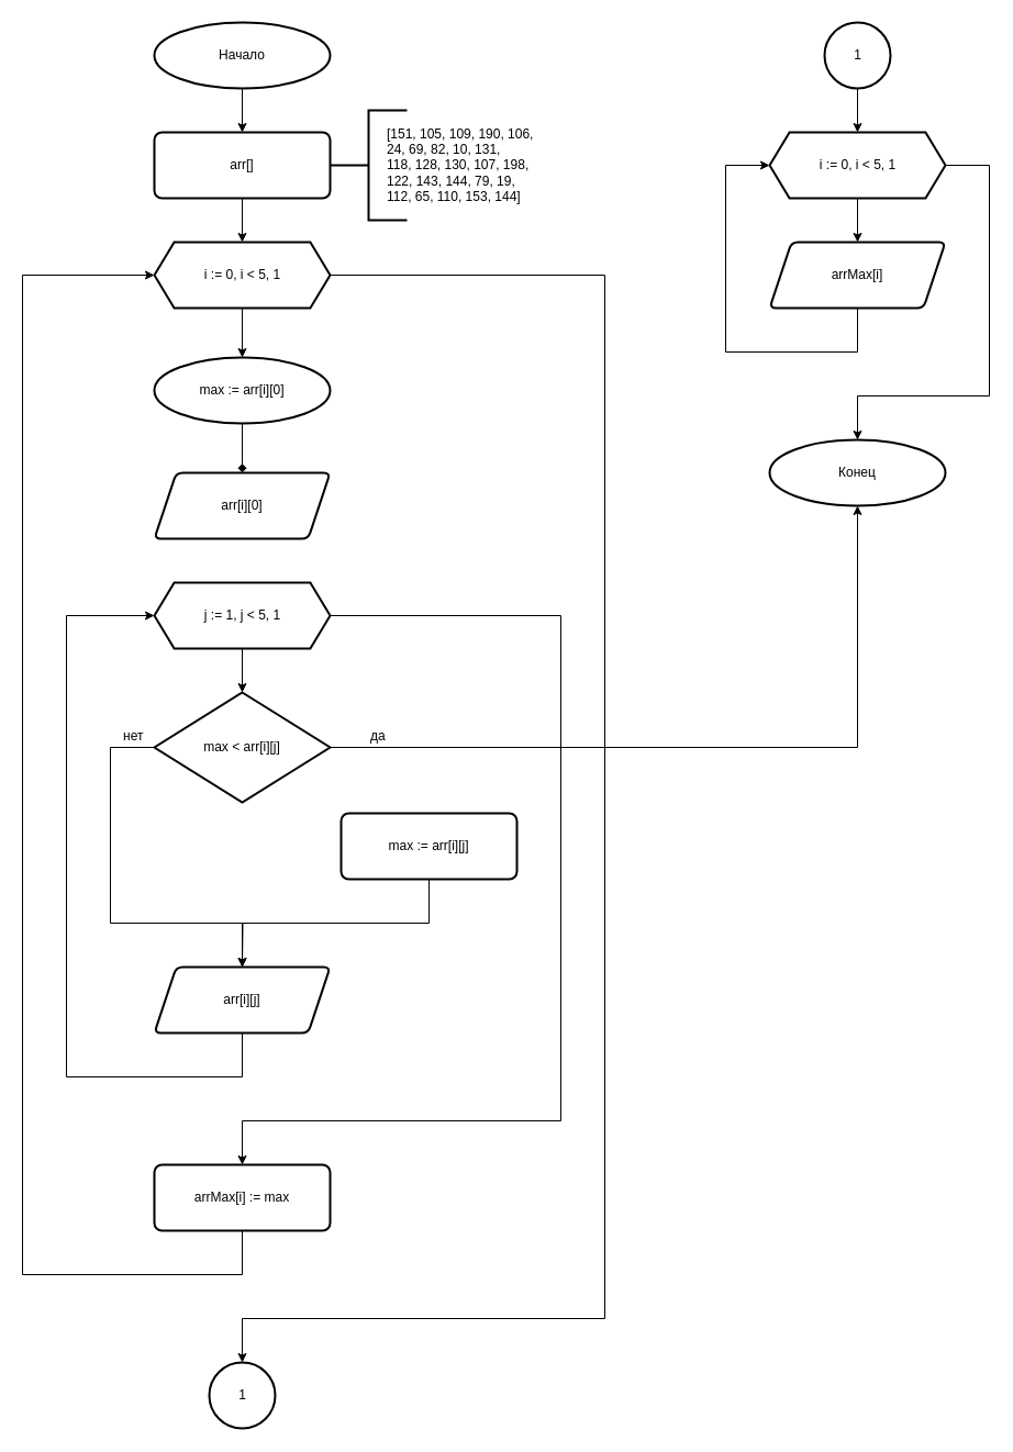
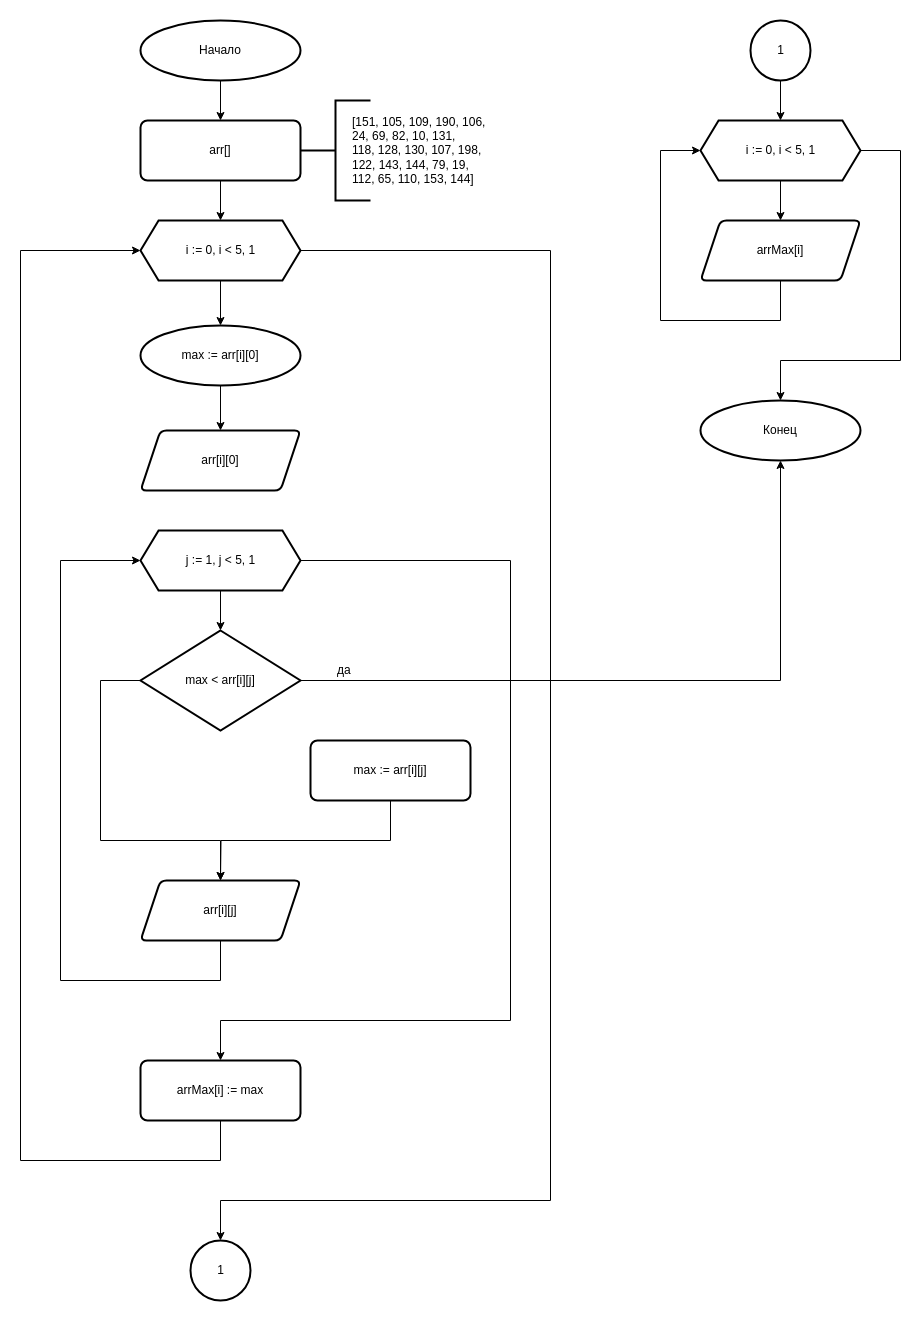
  <mxCell id="0" />
  <mxCell id="1" parent="0" />
  <mxCell id="2" value="Начало" style="strokeWidth=2;html=1;shape=mxgraph.flowchart.start_1;whiteSpace=wrap;" parent="1" vertex="1"><mxGeometry x="140" y="20" width="160" height="60" as="geometry" /></mxCell>
  <mxCell id="3" value="arr[]" style="rounded=1;whiteSpace=wrap;html=1;absoluteArcSize=1;arcSize=14;strokeWidth=2;" parent="1" vertex="1"><mxGeometry x="140" y="120" width="160" height="60" as="geometry" /></mxCell>
  <mxCell id="4" value="" style="strokeWidth=2;html=1;shape=mxgraph.flowchart.annotation_2;align=left;labelPosition=right;pointerEvents=1;connectable=0;" parent="1" vertex="1"><mxGeometry x="300" y="100" width="70" height="100" as="geometry" /></mxCell>
  <mxCell id="5" value="[151, 105, 109, 190, 106,&amp;nbsp;&lt;br&gt;24, 69, 82, 10, 131,&amp;nbsp;&lt;br&gt;118, 128, 130, 107, 198,&lt;br&gt;122, 143, 144, 79, 19,&lt;br&gt;112, 65, 110, 153, 144]" style="text;html=1;strokeColor=none;fillColor=none;align=left;verticalAlign=middle;whiteSpace=wrap;rounded=0;" parent="1" vertex="1"><mxGeometry x="350" y="110" width="140" height="80" as="geometry" /></mxCell>
  <mxCell id="6" value="" style="endArrow=classic;html=1;exitX=0.5;exitY=1;exitDx=0;exitDy=0;exitPerimeter=0;entryX=0.5;entryY=0;entryDx=0;entryDy=0;" parent="1" source="2" target="3" edge="1"><mxGeometry width="50" height="50" relative="1" as="geometry"><mxPoint x="60" y="150" as="sourcePoint" /><mxPoint x="110" y="100" as="targetPoint" /></mxGeometry></mxCell>
  <mxCell id="7" value="" style="endArrow=classic;html=1;exitX=0.5;exitY=1;exitDx=0;exitDy=0;entryX=0.5;entryY=0;entryDx=0;entryDy=0;" parent="1" source="3" target="10" edge="1"><mxGeometry width="50" height="50" relative="1" as="geometry"><mxPoint x="0" y="290" as="sourcePoint" /><mxPoint x="220" y="220" as="targetPoint" /></mxGeometry></mxCell>
  <mxCell id="8" style="edgeStyle=orthogonalEdgeStyle;rounded=0;orthogonalLoop=1;jettySize=auto;html=1;exitX=1;exitY=0.5;exitDx=0;exitDy=0;entryX=0.5;entryY=0;entryDx=0;entryDy=0;entryPerimeter=0;" parent="1" source="10" target="36" edge="1"><mxGeometry relative="1" as="geometry"><Array as="points"><mxPoint x="550" y="250" /><mxPoint x="550" y="1200" /><mxPoint x="220" y="1200" /></Array><mxPoint x="220" y="1230" as="targetPoint" /></mxGeometry></mxCell>
  <mxCell id="9" style="edgeStyle=orthogonalEdgeStyle;rounded=0;orthogonalLoop=1;jettySize=auto;html=1;exitX=0.5;exitY=1;exitDx=0;exitDy=0;entryX=0.5;entryY=0;entryDx=0;entryDy=0;" edge="1" parent="1" source="10" target="25"><mxGeometry relative="1" as="geometry" /></mxCell>
  <mxCell id="10" value="i := 0, i &amp;lt; 5, 1" style="verticalLabelPosition=middle;verticalAlign=middle;html=1;strokeWidth=2;shape=hexagon;perimeter=hexagonPerimeter2;arcSize=6;size=0.113;labelPosition=center;align=center;" parent="1" vertex="1"><mxGeometry x="140" y="220" width="160" height="60" as="geometry" /></mxCell>
  <mxCell id="11" style="edgeStyle=orthogonalEdgeStyle;rounded=0;orthogonalLoop=1;jettySize=auto;html=1;exitX=1;exitY=0.5;exitDx=0;exitDy=0;exitPerimeter=0;" parent="1" source="13" target="18" edge="1"><mxGeometry relative="1" as="geometry" /></mxCell>
  <mxCell id="12" style="edgeStyle=orthogonalEdgeStyle;rounded=0;orthogonalLoop=1;jettySize=auto;html=1;exitX=0;exitY=0.5;exitDx=0;exitDy=0;exitPerimeter=0;entryX=0.5;entryY=0;entryDx=0;entryDy=0;endArrow=classic;endFill=1;" edge="1" parent="1" source="13" target="31"><mxGeometry relative="1" as="geometry"><Array as="points"><mxPoint x="100" y="680" /><mxPoint x="100" y="840" /><mxPoint x="220" y="840" /></Array></mxGeometry></mxCell>
  <mxCell id="13" value="max &amp;lt; arr[i][j]" style="strokeWidth=2;html=1;shape=mxgraph.flowchart.decision;whiteSpace=wrap;" parent="1" vertex="1"><mxGeometry x="140" y="630" width="160" height="100" as="geometry" /></mxCell>
  <mxCell id="14" style="edgeStyle=orthogonalEdgeStyle;rounded=0;orthogonalLoop=1;jettySize=auto;html=1;exitX=0.5;exitY=1;exitDx=0;exitDy=0;endArrow=classic;endFill=1;" edge="1" parent="1" source="15"><mxGeometry relative="1" as="geometry"><mxPoint x="220" y="880" as="targetPoint" /></mxGeometry></mxCell>
  <mxCell id="15" value="max := arr[i][j]" style="rounded=1;whiteSpace=wrap;html=1;absoluteArcSize=1;arcSize=14;strokeWidth=2;" parent="1" vertex="1"><mxGeometry x="310" y="740" width="160" height="60" as="geometry" /></mxCell>
  <mxCell id="16" value="да" style="text;html=1;resizable=0;points=[];autosize=1;align=left;verticalAlign=top;spacingTop=-4;" parent="1" vertex="1"><mxGeometry x="335" y="660" width="30" height="20" as="geometry" /></mxCell>
- <mxCell id="17" value="нет" style="text;html=1;resizable=0;points=[];autosize=1;align=left;verticalAlign=top;spacingTop=-4;" parent="1" vertex="1"><mxGeometry x="110" y="660" width="30" height="20" as="geometry" /></mxCell>
  <mxCell id="18" value="Конец" style="strokeWidth=2;html=1;shape=mxgraph.flowchart.start_1;whiteSpace=wrap;" parent="1" vertex="1"><mxGeometry x="700" y="400" width="160" height="60" as="geometry" /></mxCell>
  <mxCell id="19" style="edgeStyle=orthogonalEdgeStyle;rounded=0;orthogonalLoop=1;jettySize=auto;html=1;exitX=1;exitY=0.5;exitDx=0;exitDy=0;entryX=0.5;entryY=0;entryDx=0;entryDy=0;startArrow=none;startFill=0;endArrow=classic;endFill=1;" parent="1" source="21" target="23" edge="1"><mxGeometry relative="1" as="geometry"><Array as="points"><mxPoint x="510" y="560" /><mxPoint x="510" y="1020" /><mxPoint x="220" y="1020" /></Array><mxPoint x="220" y="1000" as="targetPoint" /></mxGeometry></mxCell>
  <mxCell id="20" style="edgeStyle=orthogonalEdgeStyle;rounded=0;orthogonalLoop=1;jettySize=auto;html=1;exitX=0.5;exitY=1;exitDx=0;exitDy=0;entryX=0.5;entryY=0;entryDx=0;entryDy=0;entryPerimeter=0;" edge="1" parent="1" source="21" target="13"><mxGeometry relative="1" as="geometry" /></mxCell>
  <mxCell id="21" value="j := 1, j &amp;lt; 5, 1" style="verticalLabelPosition=middle;verticalAlign=middle;html=1;strokeWidth=2;shape=hexagon;perimeter=hexagonPerimeter2;arcSize=6;size=0.113;labelPosition=center;align=center;" parent="1" vertex="1"><mxGeometry x="140" y="530" width="160" height="60" as="geometry" /></mxCell>
  <mxCell id="22" style="edgeStyle=orthogonalEdgeStyle;rounded=0;orthogonalLoop=1;jettySize=auto;html=1;exitX=0.5;exitY=1;exitDx=0;exitDy=0;entryX=0;entryY=0.5;entryDx=0;entryDy=0;startArrow=none;startFill=0;endArrow=classic;endFill=1;" parent="1" source="23" target="10" edge="1"><mxGeometry relative="1" as="geometry"><Array as="points"><mxPoint x="220" y="1160" /><mxPoint x="20" y="1160" /><mxPoint x="20" y="250" /></Array></mxGeometry></mxCell>
  <mxCell id="23" value="arrMax[i] := max" style="rounded=1;whiteSpace=wrap;html=1;absoluteArcSize=1;arcSize=14;strokeWidth=2;" parent="1" vertex="1"><mxGeometry x="140" y="1060" width="160" height="60" as="geometry" /></mxCell>
- <mxCell id="24" style="edgeStyle=orthogonalEdgeStyle;rounded=0;orthogonalLoop=1;jettySize=auto;html=1;exitX=0.5;exitY=1;exitDx=0;exitDy=0;entryX=0.5;entryY=0;entryDx=0;entryDy=0;endArrow=diamond;" edge="1" parent="1" source="25" target="26"><mxGeometry relative="1" as="geometry" /></mxCell>
+ <mxCell id="24" style="edgeStyle=orthogonalEdgeStyle;rounded=0;orthogonalLoop=1;jettySize=auto;html=1;exitX=0.5;exitY=1;exitDx=0;exitDy=0;entryX=0.5;entryY=0;entryDx=0;entryDy=0;" edge="1" parent="1" source="25" target="26"><mxGeometry relative="1" as="geometry" /></mxCell>
  <mxCell id="25" value="max := arr[i][0]" style="ellipse;whiteSpace=wrap;html=1;absoluteArcSize=1;arcSize=14;strokeWidth=2;" vertex="1" parent="1"><mxGeometry x="140" y="325" width="160" height="60" as="geometry" /></mxCell>
  <mxCell id="26" value="arr[i][0]" style="verticalLabelPosition=middle;verticalAlign=middle;html=1;strokeWidth=2;shape=parallelogram;perimeter=parallelogramPerimeter;whiteSpace=wrap;rounded=1;arcSize=12;size=0.125;labelPosition=center;align=center;" vertex="1" parent="1"><mxGeometry x="140" y="430" width="160" height="60" as="geometry" /></mxCell>
  <mxCell id="27" style="edgeStyle=orthogonalEdgeStyle;rounded=0;orthogonalLoop=1;jettySize=auto;html=1;exitX=0.5;exitY=1;exitDx=0;exitDy=0;entryX=0.5;entryY=0;entryDx=0;entryDy=0;endArrow=classic;endFill=1;" edge="1" parent="1" source="29" target="33"><mxGeometry relative="1" as="geometry" /></mxCell>
  <mxCell id="28" style="edgeStyle=orthogonalEdgeStyle;rounded=0;orthogonalLoop=1;jettySize=auto;html=1;exitX=1;exitY=0.5;exitDx=0;exitDy=0;endArrow=classic;endFill=1;" edge="1" parent="1" source="29" target="18"><mxGeometry relative="1" as="geometry"><Array as="points"><mxPoint x="900" y="150" /><mxPoint x="900" y="360" /><mxPoint x="780" y="360" /></Array></mxGeometry></mxCell>
  <mxCell id="29" value="i := 0, i &amp;lt; 5, 1" style="verticalLabelPosition=middle;verticalAlign=middle;html=1;strokeWidth=2;shape=hexagon;perimeter=hexagonPerimeter2;arcSize=6;size=0.113;labelPosition=center;align=center;" vertex="1" parent="1"><mxGeometry x="700" y="120" width="160" height="60" as="geometry" /></mxCell>
  <mxCell id="30" style="edgeStyle=orthogonalEdgeStyle;rounded=0;orthogonalLoop=1;jettySize=auto;html=1;exitX=0.5;exitY=1;exitDx=0;exitDy=0;entryX=0;entryY=0.5;entryDx=0;entryDy=0;endArrow=classic;endFill=1;" edge="1" parent="1" source="31" target="21"><mxGeometry relative="1" as="geometry"><Array as="points"><mxPoint x="220" y="980" /><mxPoint x="60" y="980" /><mxPoint x="60" y="560" /></Array></mxGeometry></mxCell>
  <mxCell id="31" value="arr[i][j]" style="verticalLabelPosition=middle;verticalAlign=middle;html=1;strokeWidth=2;shape=parallelogram;perimeter=parallelogramPerimeter;whiteSpace=wrap;rounded=1;arcSize=12;size=0.125;labelPosition=center;align=center;" vertex="1" parent="1"><mxGeometry x="140" y="880" width="160" height="60" as="geometry" /></mxCell>
  <mxCell id="32" style="edgeStyle=orthogonalEdgeStyle;rounded=0;orthogonalLoop=1;jettySize=auto;html=1;exitX=0.5;exitY=1;exitDx=0;exitDy=0;entryX=0;entryY=0.5;entryDx=0;entryDy=0;endArrow=classic;endFill=1;" edge="1" parent="1" source="33" target="29"><mxGeometry relative="1" as="geometry"><Array as="points"><mxPoint x="780" y="320" /><mxPoint x="660" y="320" /><mxPoint x="660" y="150" /></Array></mxGeometry></mxCell>
  <mxCell id="33" value="arrMax[i]" style="verticalLabelPosition=middle;verticalAlign=middle;html=1;strokeWidth=2;shape=parallelogram;perimeter=parallelogramPerimeter;whiteSpace=wrap;rounded=1;arcSize=12;size=0.125;labelPosition=center;align=center;" vertex="1" parent="1"><mxGeometry x="700" y="220" width="160" height="60" as="geometry" /></mxCell>
  <mxCell id="34" style="edgeStyle=orthogonalEdgeStyle;rounded=0;orthogonalLoop=1;jettySize=auto;html=1;exitX=0.5;exitY=1;exitDx=0;exitDy=0;exitPerimeter=0;entryX=0.5;entryY=0;entryDx=0;entryDy=0;endArrow=classic;endFill=1;" edge="1" parent="1" source="35" target="29"><mxGeometry relative="1" as="geometry" /></mxCell>
  <mxCell id="35" value="1" style="verticalLabelPosition=middle;verticalAlign=middle;html=1;strokeWidth=2;shape=mxgraph.flowchart.on-page_reference;labelPosition=center;align=center;" vertex="1" parent="1"><mxGeometry x="750" y="20" width="60" height="60" as="geometry" /></mxCell>
  <mxCell id="36" value="1" style="verticalLabelPosition=middle;verticalAlign=middle;html=1;strokeWidth=2;shape=mxgraph.flowchart.on-page_reference;labelPosition=center;align=center;" vertex="1" parent="1"><mxGeometry x="190" y="1240" width="60" height="60" as="geometry" /></mxCell>
